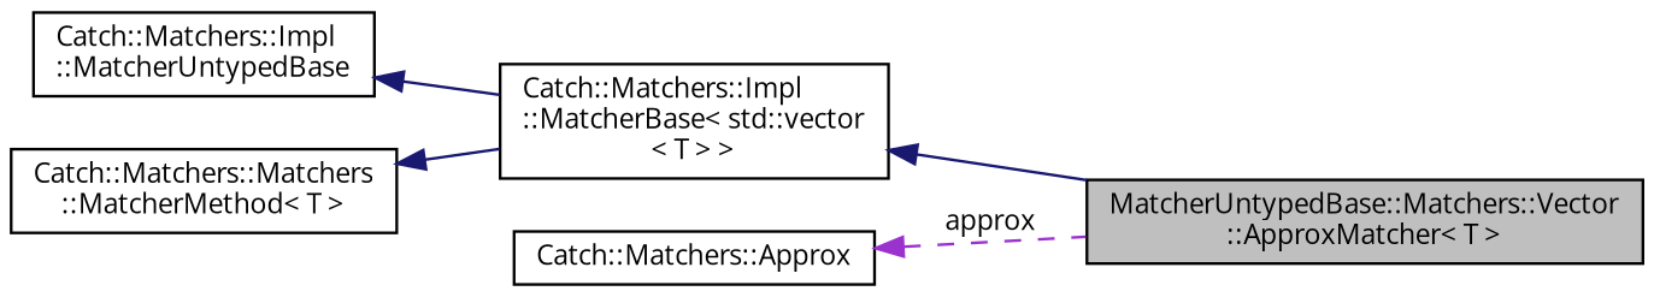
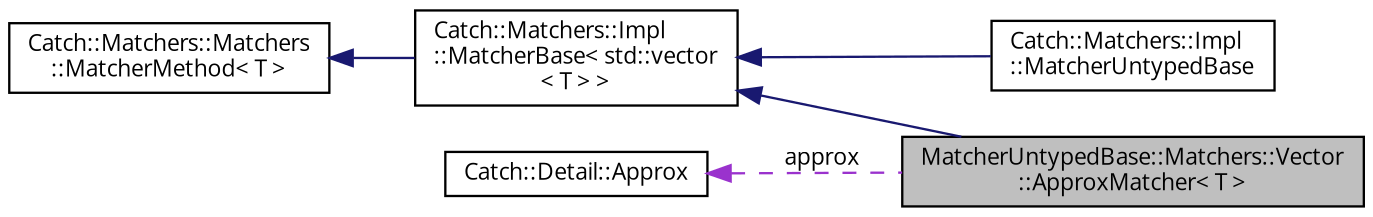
  digraph {
    fontname="Open Sans"
    rankdir=LR
    node [color=black fillcolor=white fontname="Open Sans" fontsize=10 shape=record style=filled]
    edge [color=midnightblue dir=back fontname="Open Sans" fontsize=10 labelfontname=Helvetica labelfontsize=10 style=solid]
    n1 [fillcolor=grey75 fontcolor=black height=0.2 label="MatcherUntypedBase::Matchers::Vector\l::ApproxMatcher\< T \>" width=0.4]
    n2 [height=0.2 label="Catch::Matchers::Impl\l::MatcherBase\< std::vector\l\< T \> \>" width=0.4]
    n3 [height=0.2 label="Catch::Matchers::Impl\l::MatcherUntypedBase" width=0.4]
    n4 [height=0.2 label="Catch::Matchers::Matchers\l::MatcherMethod\< T \>" width=0.4]
-   n5 [height=0.2 label="Catch::Matchers::Approx" width=0.4]
+   n5 [height=0.2 label="Catch::Detail::Approx" width=0.4]
    n2 -> n1
-   n3 -> n2
+   n2 -> n3
    n4 -> n2
    n5 -> n1 [color=darkorchid3 label=" approx" style=dashed]
  }
